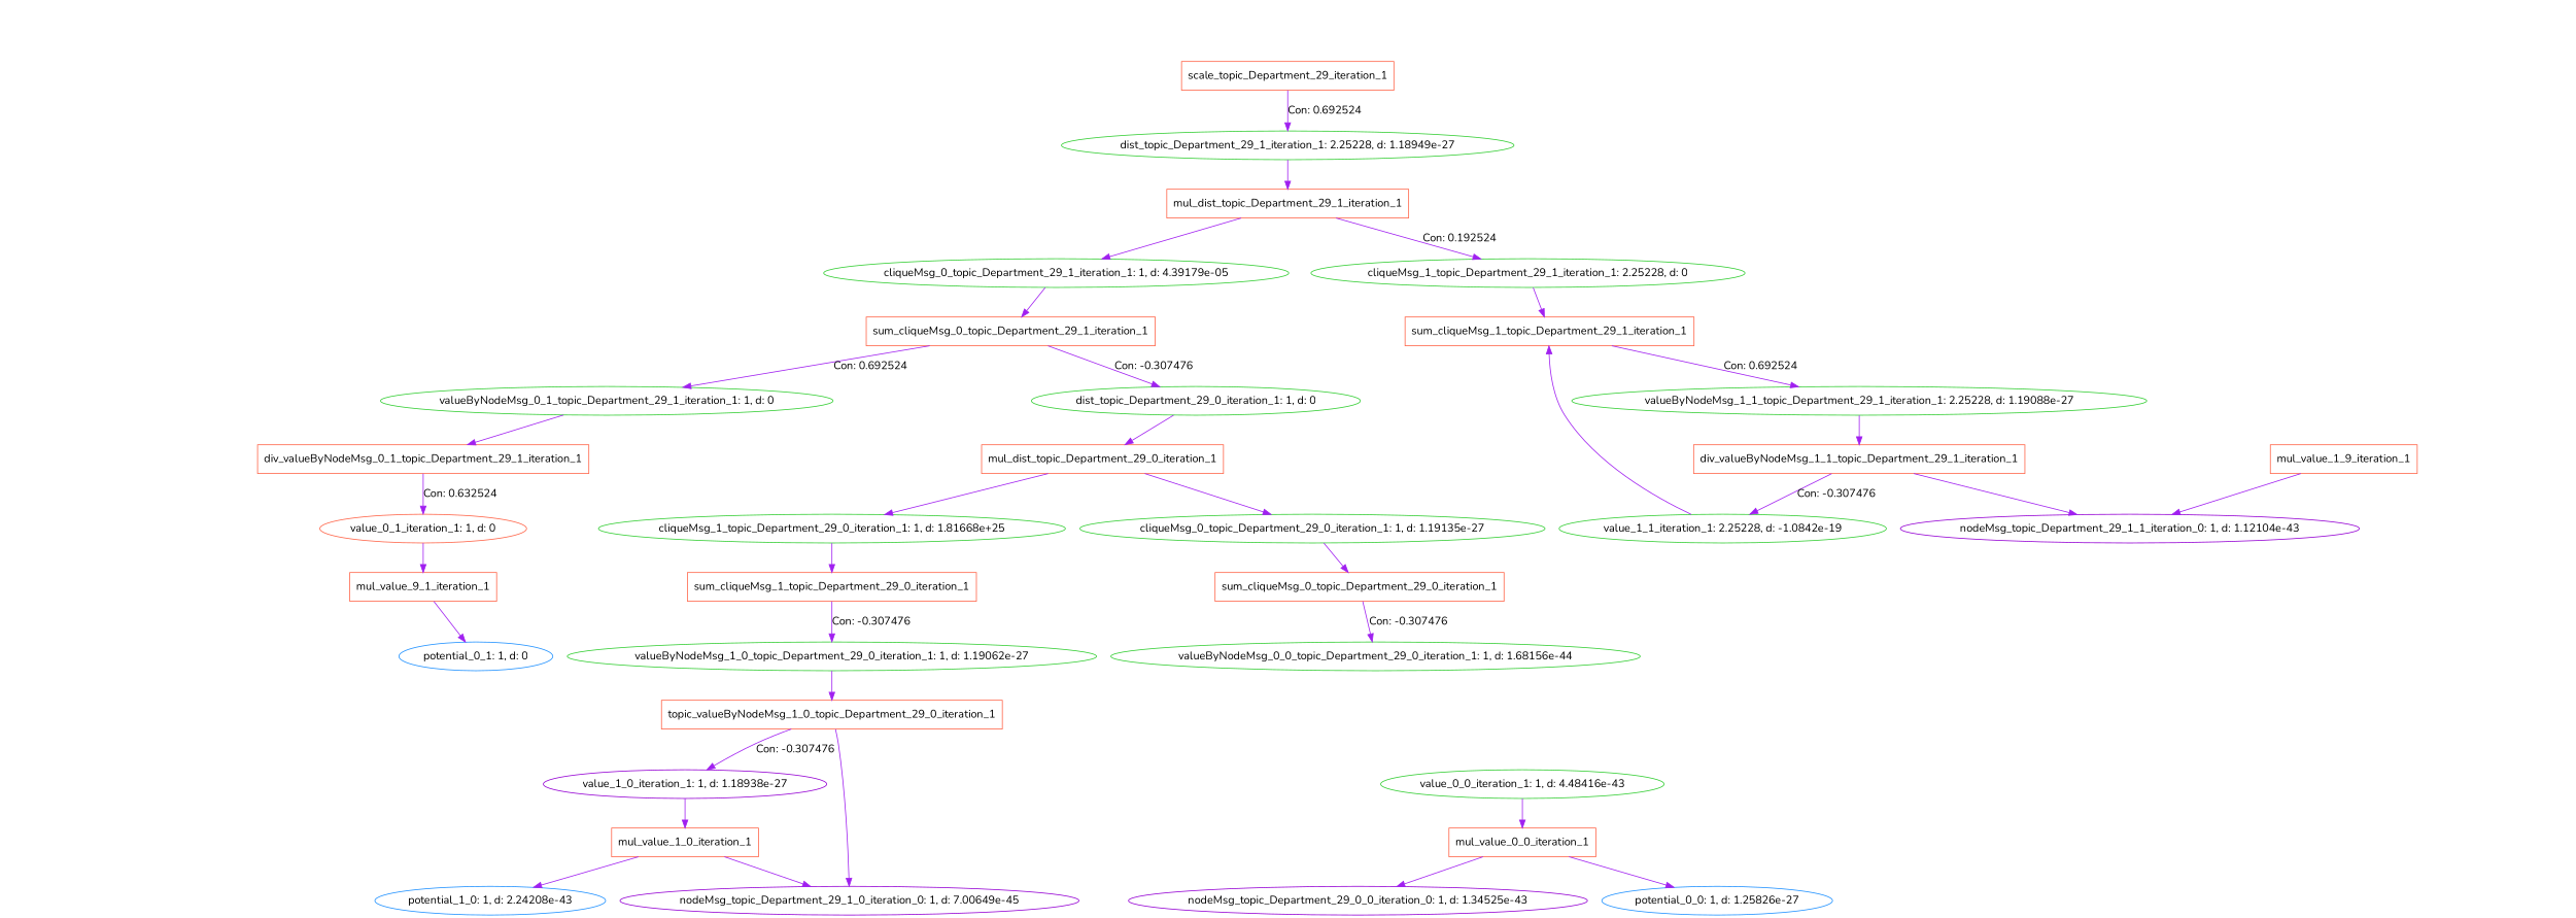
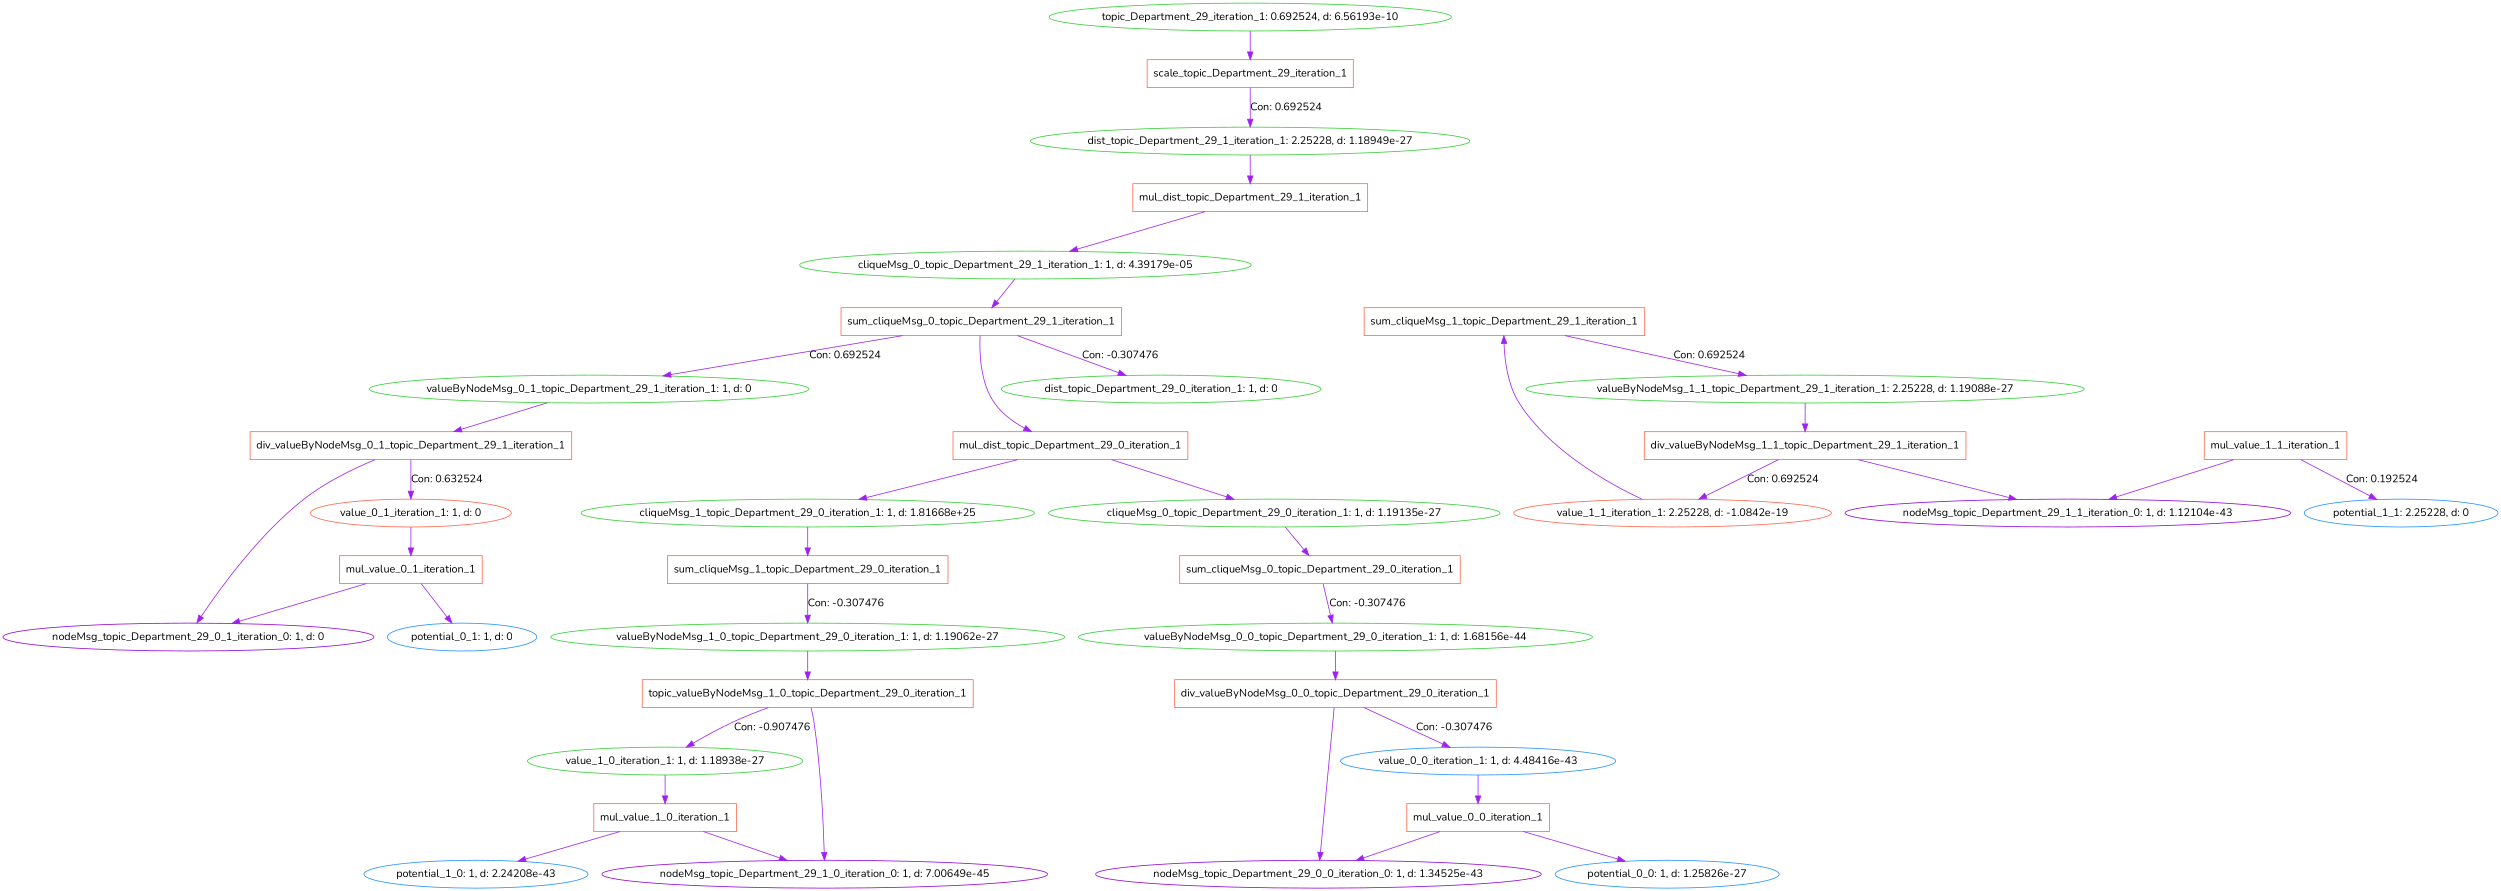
  digraph {
    fontname=Nunito
    node [color=tomato fontname=Nunito shape=oval]
    edge [color=purple fontname=Nunito]
+   n1 [color=limegreen label="topic_Department_29_iteration_1: 0.692524, d: 6.56193e-10"]
    n2 [label=scale_topic_Department_29_iteration_1 shape=box]
    n3 [color=limegreen label="dist_topic_Department_29_1_iteration_1: 2.25228, d: 1.18949e-27"]
    n4 [color=limegreen label="dist_topic_Department_29_0_iteration_1: 1, d: 0"]
    n5 [label=mul_dist_topic_Department_29_0_iteration_1 shape=box]
    n6 [label=mul_dist_topic_Department_29_1_iteration_1 shape=box]
    n7 [color=limegreen label="cliqueMsg_0_topic_Department_29_0_iteration_1: 1, d: 1.19135e-27"]
    n8 [color=limegreen label="cliqueMsg_1_topic_Department_29_0_iteration_1: 1, d: 1.81668e+25"]
    n9 [label=sum_cliqueMsg_0_topic_Department_29_0_iteration_1 shape=box]
    n10 [label=sum_cliqueMsg_1_topic_Department_29_0_iteration_1 shape=box]
    n11 [color=limegreen label="valueByNodeMsg_0_0_topic_Department_29_0_iteration_1: 1, d: 1.68156e-44"]
-   n13 [color=limegreen label="value_0_0_iteration_1: 1, d: 4.48416e-43"]
+   n12 [label=div_valueByNodeMsg_0_0_topic_Department_29_0_iteration_1 shape=box]
+   n13 [color=dodgerblue label="value_0_0_iteration_1: 1, d: 4.48416e-43"]
    n14 [color=darkviolet label="nodeMsg_topic_Department_29_0_0_iteration_0: 1, d: 1.34525e-43"]
    n15 [label=mul_value_0_0_iteration_1 shape=box]
    n16 [color=dodgerblue label="potential_0_0: 1, d: 1.25826e-27"]
    n17 [color=limegreen label="valueByNodeMsg_1_0_topic_Department_29_0_iteration_1: 1, d: 1.19062e-27"]
    n18 [label=topic_valueByNodeMsg_1_0_topic_Department_29_0_iteration_1 shape=box]
-   n19 [color=darkviolet label="value_1_0_iteration_1: 1, d: 1.18938e-27"]
+   n19 [color=limegreen label="value_1_0_iteration_1: 1, d: 1.18938e-27"]
    n20 [color=darkviolet label="nodeMsg_topic_Department_29_1_0_iteration_0: 1, d: 7.00649e-45"]
    n21 [label=mul_value_1_0_iteration_1 shape=box]
    n22 [color=dodgerblue label="potential_1_0: 1, d: 2.24208e-43"]
    n23 [color=limegreen label="cliqueMsg_0_topic_Department_29_1_iteration_1: 1, d: 4.39179e-05"]
-   n24 [color=limegreen label="cliqueMsg_1_topic_Department_29_1_iteration_1: 2.25228, d: 0"]
    n25 [label=sum_cliqueMsg_0_topic_Department_29_1_iteration_1 shape=box]
    n26 [label=sum_cliqueMsg_1_topic_Department_29_1_iteration_1 shape=box]
    n27 [color=limegreen label="valueByNodeMsg_0_1_topic_Department_29_1_iteration_1: 1, d: 0"]
    n28 [label=div_valueByNodeMsg_0_1_topic_Department_29_1_iteration_1 shape=box]
    n29 [label="value_0_1_iteration_1: 1, d: 0"]
-   n31 [label=mul_value_9_1_iteration_1 shape=box]
+   n30 [color=darkviolet label="nodeMsg_topic_Department_29_0_1_iteration_0: 1, d: 0"]
+   n31 [label=mul_value_0_1_iteration_1 shape=box]
    n32 [color=dodgerblue label="potential_0_1: 1, d: 0"]
    n33 [color=limegreen label="valueByNodeMsg_1_1_topic_Department_29_1_iteration_1: 2.25228, d: 1.19088e-27"]
    n34 [label=div_valueByNodeMsg_1_1_topic_Department_29_1_iteration_1 shape=box]
-   n35 [color=limegreen label="value_1_1_iteration_1: 2.25228, d: -1.0842e-19"]
+   n35 [label="value_1_1_iteration_1: 2.25228, d: -1.0842e-19"]
    n36 [color=darkviolet label="nodeMsg_topic_Department_29_1_1_iteration_0: 1, d: 1.12104e-43"]
-   n37 [label=mul_value_1_9_iteration_1 shape=box]
+   n37 [label=mul_value_1_1_iteration_1 shape=box]
+   n38 [color=dodgerblue label="potential_1_1: 2.25228, d: 0"]
+   n1 -> n2
    n2 -> n3 [label="Con: 0.692524 "]
    n3 -> n6
-   n4 -> n5
+   n25 -> n5
    n5 -> n7
    n5 -> n8
    n6 -> n23
-   n6 -> n24 [label="Con: 0.192524 "]
    n7 -> n9
    n8 -> n10
    n9 -> n11 [label="Con: -0.307476 "]
    n10 -> n17 [label="Con: -0.307476 "]
+   n11 -> n12
+   n12 -> n13 [label="Con: -0.307476 "]
+   n12 -> n14
    n13 -> n15
    n15 -> n14
    n15 -> n16
    n17 -> n18
-   n18 -> n19 [label="Con: -0.307476 "]
+   n18 -> n19 [label="Con: -0.907476 "]
    n18 -> n20
    n19 -> n21
    n21 -> n20
    n21 -> n22
    n23 -> n25
-   n24 -> n26
    n25 -> n4 [label="Con: -0.307476 "]
    n25 -> n27 [label="Con: 0.692524 "]
    n26 -> n33 [label="Con: 0.692524 "]
    n27 -> n28
    n28 -> n29 [label="Con: 0.632524 "]
+   n28 -> n30
    n29 -> n31
+   n31 -> n30
    n31 -> n32
    n33 -> n34
-   n34 -> n35 [label="Con: -0.307476 "]
+   n34 -> n35 [label="Con: 0.692524 "]
    n34 -> n36
    n35 -> n26
    n37 -> n36
+   n37 -> n38 [label="Con: 0.192524 "]
  }
